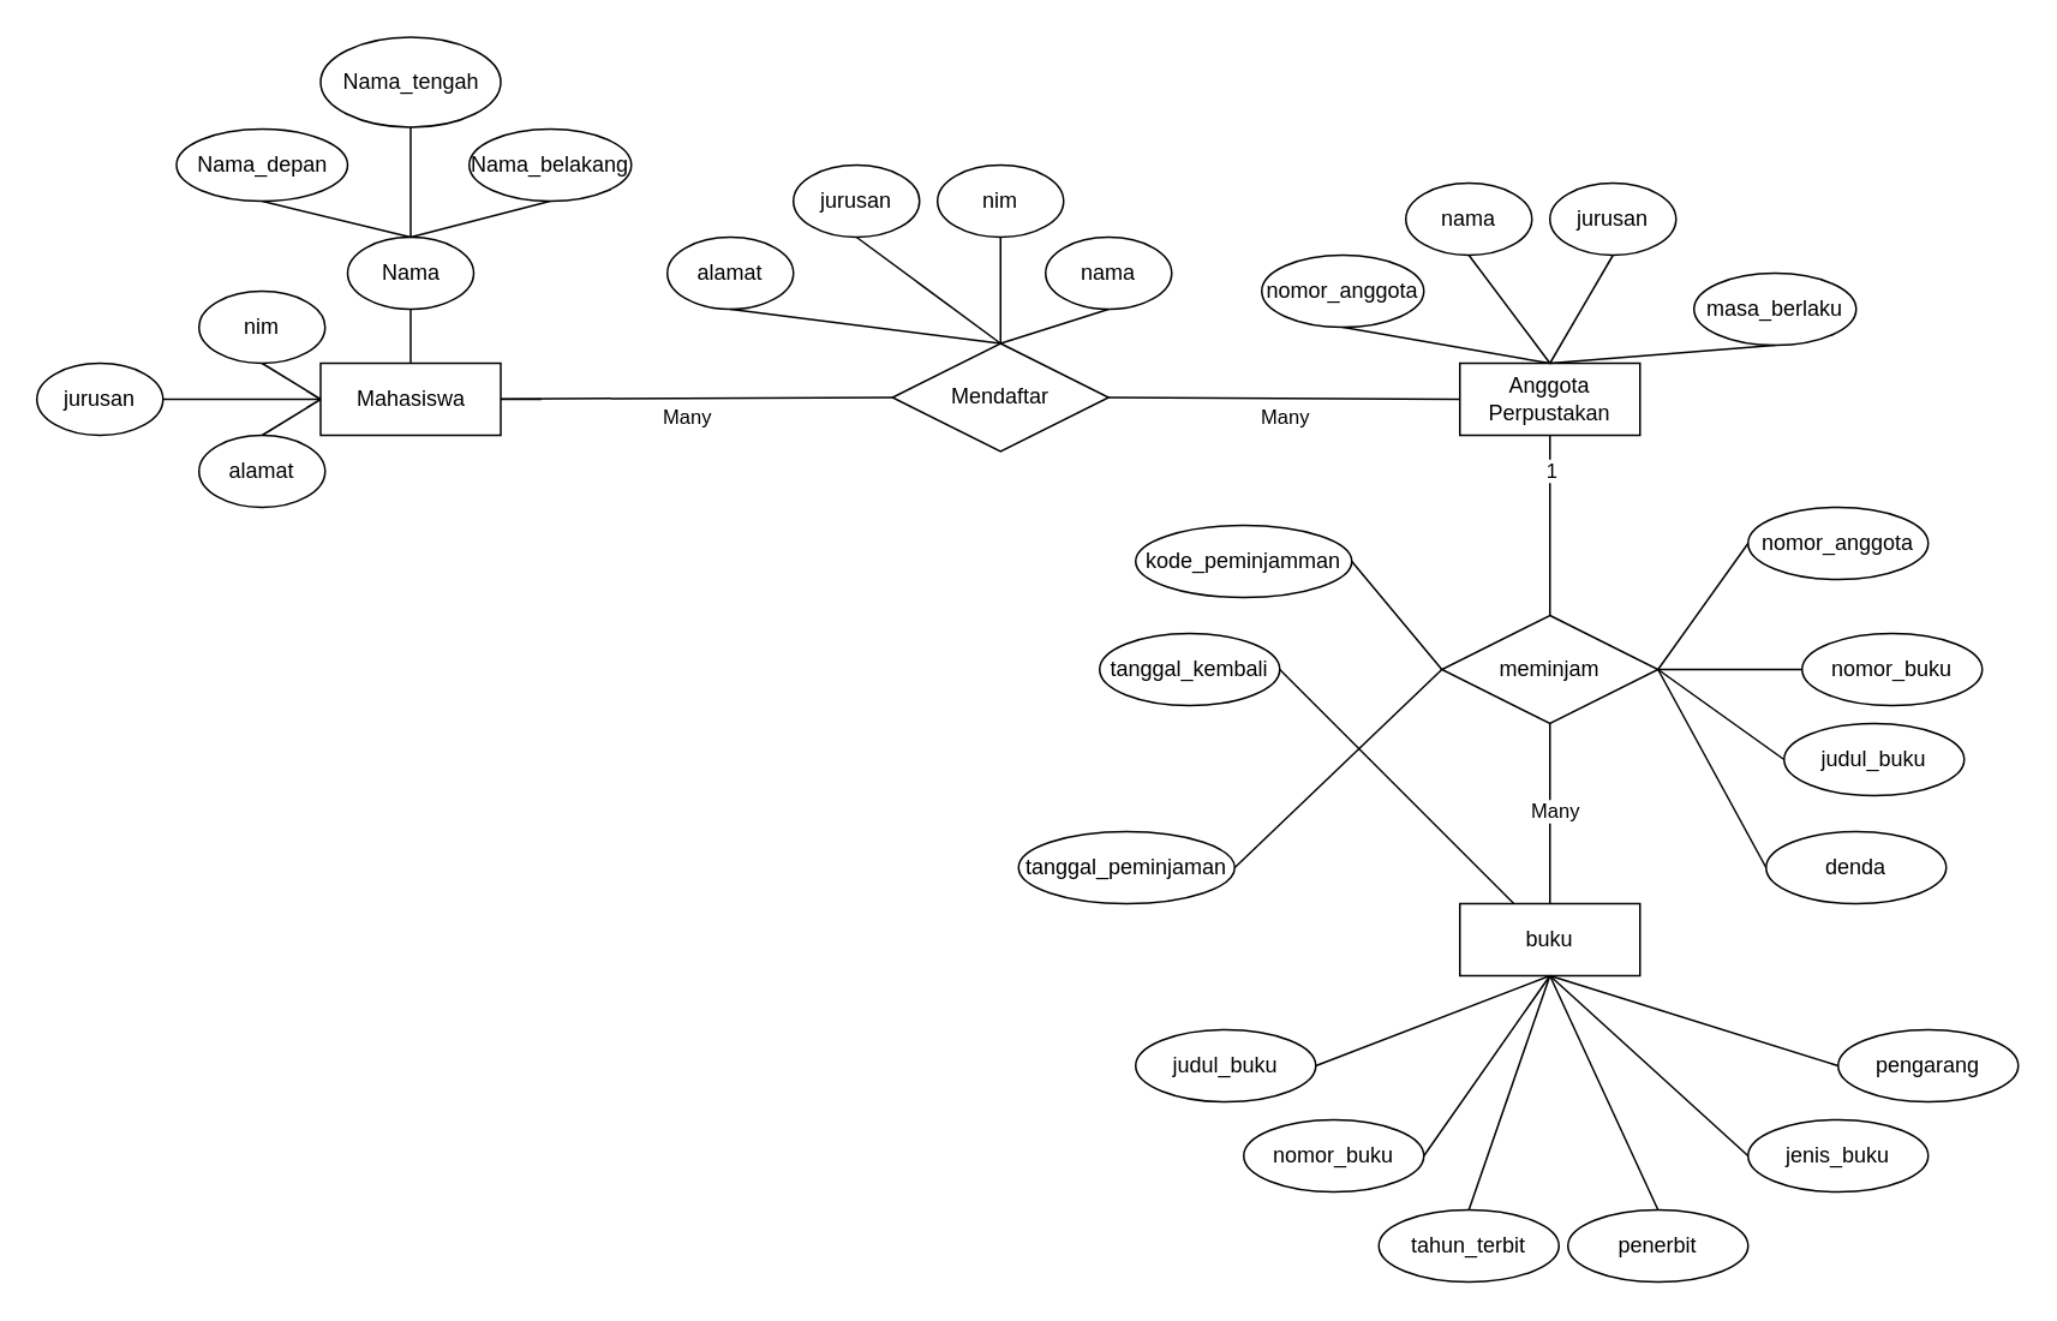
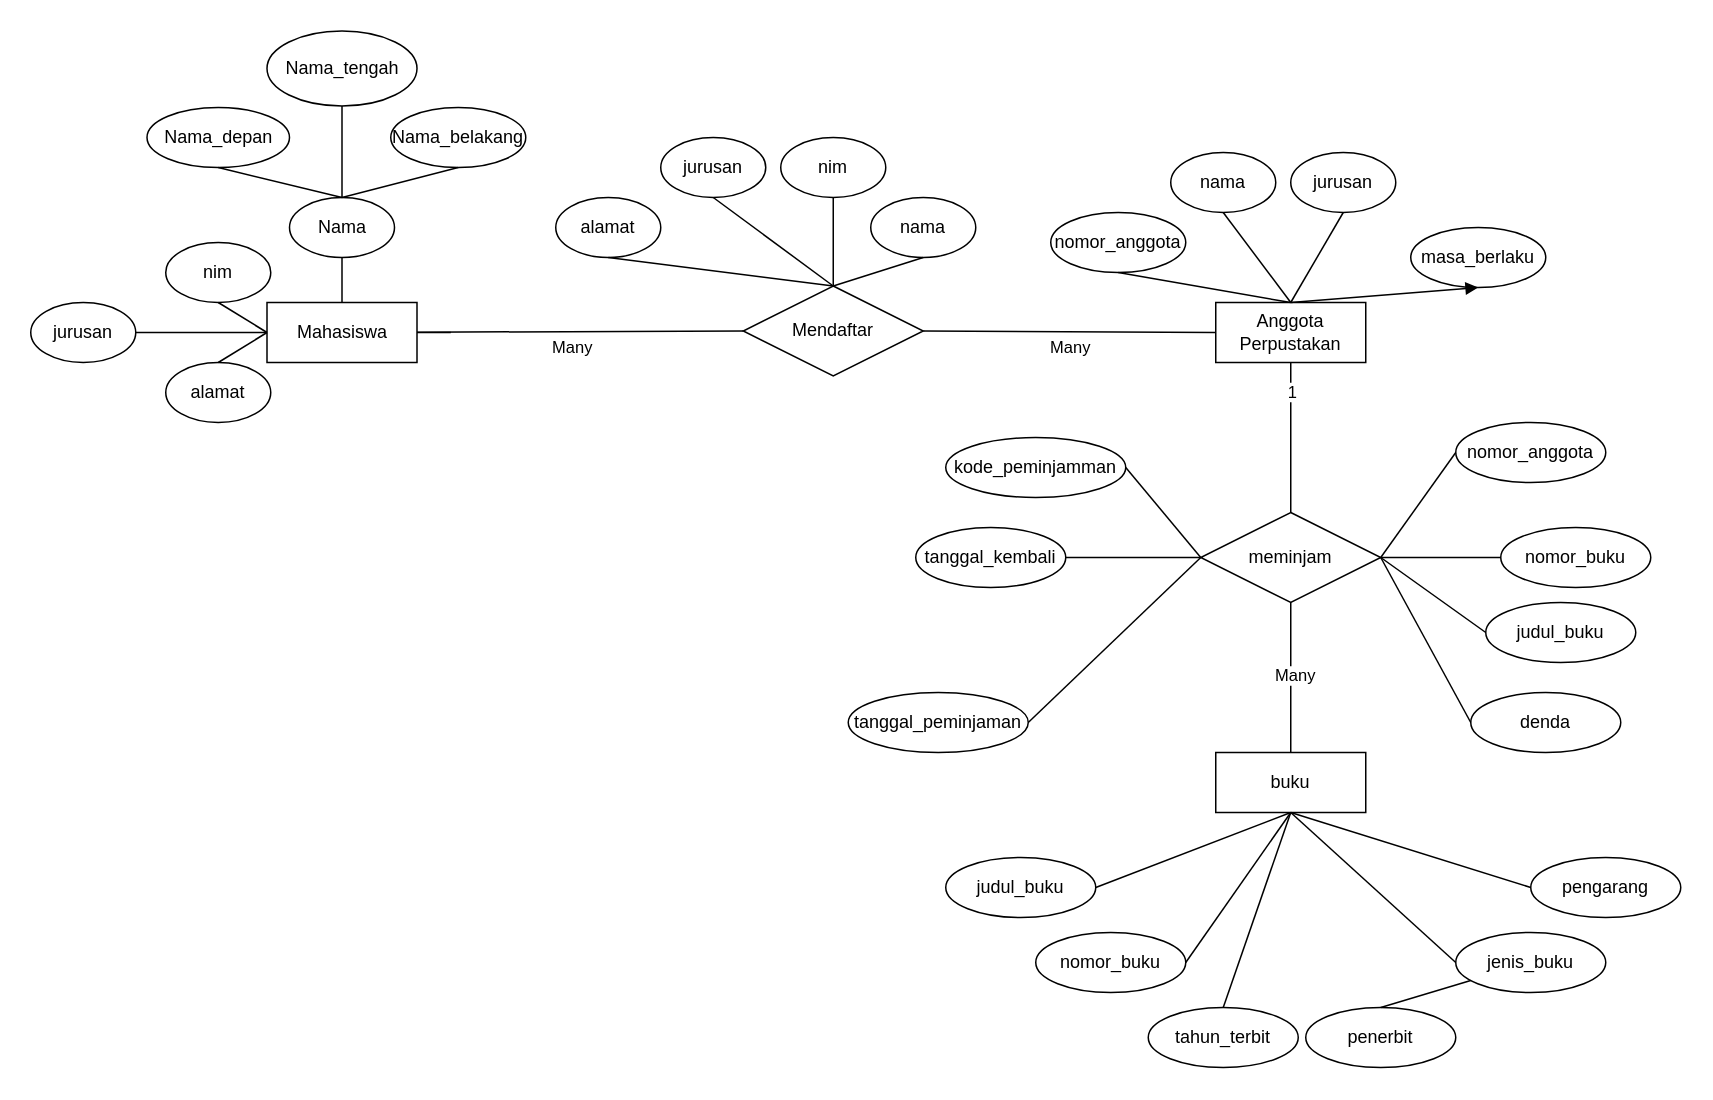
  <mxCell id="0" />
  <mxCell id="1" parent="0" />
  <mxCell id="2" value="" style="endArrow=none;html=1;rounded=0;entryX=0;entryY=0.5;entryDx=0;entryDy=0;" edge="1" parent="1" source="17" target="4"><mxGeometry relative="1" as="geometry"><mxPoint x="300" y="221" as="sourcePoint" /><mxPoint x="429" y="224" as="targetPoint" /></mxGeometry></mxCell>
  <mxCell id="3" value="Many" style="edgeLabel;html=1;align=center;verticalAlign=middle;resizable=0;points=[];" vertex="1" connectable="0" parent="2"><mxGeometry x="-0.054" relative="1" as="geometry"><mxPoint y="10" as="offset" /></mxGeometry></mxCell>
  <mxCell id="4" value="Mendaftar" style="shape=rhombus;perimeter=rhombusPerimeter;whiteSpace=wrap;html=1;align=center;" vertex="1" parent="1"><mxGeometry x="495" y="190" width="120" height="60" as="geometry" /></mxCell>
  <mxCell id="5" value="Anggota Perpustakan" style="whiteSpace=wrap;html=1;align=center;" vertex="1" parent="1"><mxGeometry x="810" y="201" width="100" height="40" as="geometry" /></mxCell>
  <mxCell id="6" value="" style="endArrow=none;html=1;rounded=0;exitX=1;exitY=0.5;exitDx=0;exitDy=0;entryX=0;entryY=0.5;entryDx=0;entryDy=0;" edge="1" parent="1" source="4" target="5"><mxGeometry relative="1" as="geometry"><mxPoint x="630" y="261" as="sourcePoint" /><mxPoint x="620" y="221" as="targetPoint" /></mxGeometry></mxCell>
  <mxCell id="7" value="Many" style="edgeLabel;html=1;align=center;verticalAlign=middle;resizable=0;points=[];" vertex="1" connectable="0" parent="6"><mxGeometry x="-0.018" y="-2" relative="1" as="geometry"><mxPoint x="2" y="8" as="offset" /></mxGeometry></mxCell>
  <mxCell id="8" value="Nama" style="ellipse;whiteSpace=wrap;html=1;align=center;" vertex="1" parent="1"><mxGeometry x="192.5" y="131" width="70" height="40" as="geometry" /></mxCell>
  <mxCell id="9" value="Nama_depan" style="ellipse;whiteSpace=wrap;html=1;align=center;" vertex="1" parent="1"><mxGeometry x="97.5" y="71" width="95" height="40" as="geometry" /></mxCell>
  <mxCell id="10" value="Nama_tengah" style="ellipse;whiteSpace=wrap;html=1;align=center;" vertex="1" parent="1"><mxGeometry x="177.5" y="20" width="100" height="50" as="geometry" /></mxCell>
  <mxCell id="11" value="Nama_belakang" style="ellipse;whiteSpace=wrap;html=1;align=center;" vertex="1" parent="1"><mxGeometry x="260" y="71" width="90" height="40" as="geometry" /></mxCell>
  <mxCell id="12" value="" style="endArrow=none;html=1;rounded=0;exitX=0.5;exitY=1;exitDx=0;exitDy=0;entryX=0.5;entryY=0;entryDx=0;entryDy=0;" edge="1" parent="1" source="9" target="8"><mxGeometry relative="1" as="geometry"><mxPoint x="140" y="161" as="sourcePoint" /><mxPoint x="300" y="161" as="targetPoint" /></mxGeometry></mxCell>
  <mxCell id="13" value="" style="endArrow=none;html=1;rounded=0;exitX=0.5;exitY=1;exitDx=0;exitDy=0;entryX=0.5;entryY=0;entryDx=0;entryDy=0;" edge="1" parent="1" source="10" target="8"><mxGeometry relative="1" as="geometry"><mxPoint x="420" y="121" as="sourcePoint" /><mxPoint x="580" y="121" as="targetPoint" /></mxGeometry></mxCell>
  <mxCell id="14" value="" style="endArrow=none;html=1;rounded=0;exitX=0.5;exitY=0;exitDx=0;exitDy=0;entryX=0.5;entryY=1;entryDx=0;entryDy=0;" edge="1" parent="1" source="8" target="11"><mxGeometry relative="1" as="geometry"><mxPoint x="570" y="121" as="sourcePoint" /><mxPoint x="730" y="121" as="targetPoint" /></mxGeometry></mxCell>
  <mxCell id="15" value="" style="endArrow=none;html=1;rounded=0;exitX=0.5;exitY=1;exitDx=0;exitDy=0;entryX=0.5;entryY=0;entryDx=0;entryDy=0;" edge="1" parent="1" source="8" target="17"><mxGeometry relative="1" as="geometry"><mxPoint x="360" y="91" as="sourcePoint" /><mxPoint x="520" y="91" as="targetPoint" /></mxGeometry></mxCell>
  <mxCell id="16" value="" style="endArrow=none;html=1;rounded=0;entryX=0;entryY=0.5;entryDx=0;entryDy=0;" edge="1" parent="1" target="17"><mxGeometry relative="1" as="geometry"><mxPoint x="300" y="221" as="sourcePoint" /><mxPoint x="450" y="221" as="targetPoint" /></mxGeometry></mxCell>
  <mxCell id="17" value="Mahasiswa" style="whiteSpace=wrap;html=1;align=center;" vertex="1" parent="1"><mxGeometry x="177.5" y="201" width="100" height="40" as="geometry" /></mxCell>
  <mxCell id="18" value="nim" style="ellipse;whiteSpace=wrap;html=1;align=center;" vertex="1" parent="1"><mxGeometry x="110" y="161" width="70" height="40" as="geometry" /></mxCell>
  <mxCell id="19" value="jurusan" style="ellipse;whiteSpace=wrap;html=1;align=center;" vertex="1" parent="1"><mxGeometry x="20" y="201" width="70" height="40" as="geometry" /></mxCell>
  <mxCell id="20" value="alamat" style="ellipse;whiteSpace=wrap;html=1;align=center;" vertex="1" parent="1"><mxGeometry x="110" y="241" width="70" height="40" as="geometry" /></mxCell>
  <mxCell id="21" value="" style="endArrow=none;html=1;rounded=0;exitX=0.5;exitY=1;exitDx=0;exitDy=0;entryX=0;entryY=0.5;entryDx=0;entryDy=0;" edge="1" parent="1" source="18" target="17"><mxGeometry relative="1" as="geometry"><mxPoint x="110" y="341" as="sourcePoint" /><mxPoint x="270" y="341" as="targetPoint" /></mxGeometry></mxCell>
  <mxCell id="22" value="" style="endArrow=none;html=1;rounded=0;exitX=0.5;exitY=0;exitDx=0;exitDy=0;entryX=0;entryY=0.5;entryDx=0;entryDy=0;" edge="1" parent="1" source="20" target="17"><mxGeometry relative="1" as="geometry"><mxPoint x="130" y="371" as="sourcePoint" /><mxPoint x="290" y="371" as="targetPoint" /></mxGeometry></mxCell>
  <mxCell id="23" value="" style="endArrow=none;html=1;rounded=0;exitX=1;exitY=0.5;exitDx=0;exitDy=0;entryX=0;entryY=0.5;entryDx=0;entryDy=0;" edge="1" parent="1" source="19" target="17"><mxGeometry relative="1" as="geometry"><mxPoint x="-20" y="321" as="sourcePoint" /><mxPoint x="140" y="321" as="targetPoint" /></mxGeometry></mxCell>
  <mxCell id="24" value="alamat" style="ellipse;whiteSpace=wrap;html=1;align=center;" vertex="1" parent="1"><mxGeometry x="370" y="131" width="70" height="40" as="geometry" /></mxCell>
  <mxCell id="25" value="jurusan" style="ellipse;whiteSpace=wrap;html=1;align=center;" vertex="1" parent="1"><mxGeometry x="440" y="91" width="70" height="40" as="geometry" /></mxCell>
  <mxCell id="26" value="nim" style="ellipse;whiteSpace=wrap;html=1;align=center;" vertex="1" parent="1"><mxGeometry x="520" y="91" width="70" height="40" as="geometry" /></mxCell>
  <mxCell id="27" value="nama" style="ellipse;whiteSpace=wrap;html=1;align=center;" vertex="1" parent="1"><mxGeometry x="580" y="131" width="70" height="40" as="geometry" /></mxCell>
  <mxCell id="28" value="" style="endArrow=none;html=1;rounded=0;exitX=0.5;exitY=1;exitDx=0;exitDy=0;entryX=0.5;entryY=0;entryDx=0;entryDy=0;" edge="1" parent="1" source="24" target="4"><mxGeometry relative="1" as="geometry"><mxPoint x="310" y="331" as="sourcePoint" /><mxPoint x="470" y="331" as="targetPoint" /></mxGeometry></mxCell>
  <mxCell id="29" value="" style="endArrow=none;html=1;rounded=0;exitX=0.5;exitY=1;exitDx=0;exitDy=0;entryX=0.5;entryY=0;entryDx=0;entryDy=0;" edge="1" parent="1" source="25" target="4"><mxGeometry relative="1" as="geometry"><mxPoint x="330" y="311" as="sourcePoint" /><mxPoint x="490" y="311" as="targetPoint" /></mxGeometry></mxCell>
  <mxCell id="30" value="" style="endArrow=none;html=1;rounded=0;exitX=0.5;exitY=1;exitDx=0;exitDy=0;entryX=0.5;entryY=0;entryDx=0;entryDy=0;" edge="1" parent="1" source="26" target="4"><mxGeometry relative="1" as="geometry"><mxPoint x="380" y="291" as="sourcePoint" /><mxPoint x="540" y="291" as="targetPoint" /></mxGeometry></mxCell>
  <mxCell id="31" value="" style="endArrow=none;html=1;rounded=0;exitX=0.5;exitY=1;exitDx=0;exitDy=0;entryX=0.5;entryY=0;entryDx=0;entryDy=0;" edge="1" parent="1" source="27" target="4"><mxGeometry relative="1" as="geometry"><mxPoint x="540" y="351" as="sourcePoint" /><mxPoint x="700" y="351" as="targetPoint" /></mxGeometry></mxCell>
  <mxCell id="32" value="nama" style="ellipse;whiteSpace=wrap;html=1;align=center;" vertex="1" parent="1"><mxGeometry x="780" y="101" width="70" height="40" as="geometry" /></mxCell>
  <mxCell id="33" value="jurusan" style="ellipse;whiteSpace=wrap;html=1;align=center;" vertex="1" parent="1"><mxGeometry x="860" y="101" width="70" height="40" as="geometry" /></mxCell>
  <mxCell id="34" value="nomor_anggota" style="ellipse;whiteSpace=wrap;html=1;align=center;" vertex="1" parent="1"><mxGeometry x="700" y="141" width="90" height="40" as="geometry" /></mxCell>
  <mxCell id="35" value="masa_berlaku" style="ellipse;whiteSpace=wrap;html=1;align=center;" vertex="1" parent="1"><mxGeometry x="940" y="151" width="90" height="40" as="geometry" /></mxCell>
- <mxCell id="36" value="" style="endArrow=none;html=1;rounded=0;entryX=0.5;entryY=1;entryDx=0;entryDy=0;exitX=0.5;exitY=0;exitDx=0;exitDy=0;" edge="1" parent="1" source="5" target="35"><mxGeometry relative="1" as="geometry"><mxPoint x="570" y="261" as="sourcePoint" /><mxPoint x="730" y="261" as="targetPoint" /></mxGeometry></mxCell>
+ <mxCell id="36" value="" style="endArrow=block;html=1;rounded=0;entryX=0.5;entryY=1;entryDx=0;entryDy=0;exitX=0.5;exitY=0;exitDx=0;exitDy=0;" edge="1" parent="1" source="5" target="35"><mxGeometry relative="1" as="geometry"><mxPoint x="570" y="261" as="sourcePoint" /><mxPoint x="730" y="261" as="targetPoint" /></mxGeometry></mxCell>
  <mxCell id="37" value="" style="endArrow=none;html=1;rounded=0;entryX=0.5;entryY=1;entryDx=0;entryDy=0;exitX=0.5;exitY=0;exitDx=0;exitDy=0;" edge="1" parent="1" source="5" target="33"><mxGeometry relative="1" as="geometry"><mxPoint x="570" y="261" as="sourcePoint" /><mxPoint x="730" y="261" as="targetPoint" /></mxGeometry></mxCell>
  <mxCell id="38" value="" style="endArrow=none;html=1;rounded=0;entryX=0.5;entryY=1;entryDx=0;entryDy=0;exitX=0.5;exitY=0;exitDx=0;exitDy=0;" edge="1" parent="1" source="5" target="32"><mxGeometry relative="1" as="geometry"><mxPoint x="570" y="261" as="sourcePoint" /><mxPoint x="730" y="261" as="targetPoint" /></mxGeometry></mxCell>
  <mxCell id="39" value="" style="endArrow=none;html=1;rounded=0;exitX=0.5;exitY=1;exitDx=0;exitDy=0;entryX=0.5;entryY=0;entryDx=0;entryDy=0;" edge="1" parent="1" source="34" target="5"><mxGeometry relative="1" as="geometry"><mxPoint x="860" y="351" as="sourcePoint" /><mxPoint x="1020" y="351" as="targetPoint" /></mxGeometry></mxCell>
  <mxCell id="40" value="meminjam" style="shape=rhombus;perimeter=rhombusPerimeter;whiteSpace=wrap;html=1;align=center;" vertex="1" parent="1"><mxGeometry x="800" y="341" width="120" height="60" as="geometry" /></mxCell>
  <mxCell id="41" value="" style="endArrow=none;html=1;rounded=0;entryX=0.5;entryY=1;entryDx=0;entryDy=0;exitX=0.5;exitY=0;exitDx=0;exitDy=0;" edge="1" parent="1"><mxGeometry relative="1" as="geometry"><mxPoint x="860" y="341" as="sourcePoint" /><mxPoint x="860" y="241" as="targetPoint" /></mxGeometry></mxCell>
  <mxCell id="42" value="1" style="edgeLabel;html=1;align=center;verticalAlign=middle;resizable=0;points=[];" vertex="1" connectable="0" parent="41"><mxGeometry x="0.629" relative="1" as="geometry"><mxPoint as="offset" /></mxGeometry></mxCell>
  <mxCell id="43" value="kode_peminjamman" style="ellipse;whiteSpace=wrap;html=1;align=center;" vertex="1" parent="1"><mxGeometry x="630" y="291" width="120" height="40" as="geometry" /></mxCell>
  <mxCell id="44" value="tanggal_kembali" style="ellipse;whiteSpace=wrap;html=1;align=center;" vertex="1" parent="1"><mxGeometry x="610" y="351" width="100" height="40" as="geometry" /></mxCell>
  <mxCell id="45" value="tanggal_peminjaman" style="ellipse;whiteSpace=wrap;html=1;align=center;" vertex="1" parent="1"><mxGeometry x="565" y="461" width="120" height="40" as="geometry" /></mxCell>
  <mxCell id="46" value="nomor_buku" style="ellipse;whiteSpace=wrap;html=1;align=center;" vertex="1" parent="1"><mxGeometry x="1000" y="351" width="100" height="40" as="geometry" /></mxCell>
  <mxCell id="47" value="nomor_anggota" style="ellipse;whiteSpace=wrap;html=1;align=center;" vertex="1" parent="1"><mxGeometry x="970" y="281" width="100" height="40" as="geometry" /></mxCell>
  <mxCell id="48" value="judul_buku" style="ellipse;whiteSpace=wrap;html=1;align=center;" vertex="1" parent="1"><mxGeometry x="990" y="401" width="100" height="40" as="geometry" /></mxCell>
  <mxCell id="49" value="denda" style="ellipse;whiteSpace=wrap;html=1;align=center;" vertex="1" parent="1"><mxGeometry x="980" y="461" width="100" height="40" as="geometry" /></mxCell>
  <mxCell id="50" value="" style="endArrow=none;html=1;rounded=0;entryX=1;entryY=0.5;entryDx=0;entryDy=0;exitX=0;exitY=0.5;exitDx=0;exitDy=0;" edge="1" parent="1" source="49" target="40"><mxGeometry relative="1" as="geometry"><mxPoint x="490" y="301" as="sourcePoint" /><mxPoint x="650" y="301" as="targetPoint" /></mxGeometry></mxCell>
  <mxCell id="51" value="" style="endArrow=none;html=1;rounded=0;entryX=1;entryY=0.5;entryDx=0;entryDy=0;exitX=0;exitY=0.5;exitDx=0;exitDy=0;" edge="1" parent="1" source="48" target="40"><mxGeometry relative="1" as="geometry"><mxPoint x="500" y="311" as="sourcePoint" /><mxPoint x="660" y="311" as="targetPoint" /></mxGeometry></mxCell>
  <mxCell id="52" value="" style="endArrow=none;html=1;rounded=0;entryX=1;entryY=0.5;entryDx=0;entryDy=0;exitX=0;exitY=0.5;exitDx=0;exitDy=0;" edge="1" parent="1" source="46" target="40"><mxGeometry relative="1" as="geometry"><mxPoint x="510" y="321" as="sourcePoint" /><mxPoint x="670" y="321" as="targetPoint" /></mxGeometry></mxCell>
  <mxCell id="53" value="" style="endArrow=none;html=1;rounded=0;entryX=1;entryY=0.5;entryDx=0;entryDy=0;exitX=0;exitY=0.5;exitDx=0;exitDy=0;" edge="1" parent="1" source="47" target="40"><mxGeometry relative="1" as="geometry"><mxPoint x="520" y="331" as="sourcePoint" /><mxPoint x="680" y="331" as="targetPoint" /></mxGeometry></mxCell>
  <mxCell id="54" value="" style="endArrow=none;html=1;rounded=0;entryX=1;entryY=0.5;entryDx=0;entryDy=0;exitX=0;exitY=0.5;exitDx=0;exitDy=0;" edge="1" parent="1" source="40" target="45"><mxGeometry relative="1" as="geometry"><mxPoint x="530" y="341" as="sourcePoint" /><mxPoint x="690" y="341" as="targetPoint" /></mxGeometry></mxCell>
- <mxCell id="55" value="" style="endArrow=none;html=1;rounded=0;exitX=1;exitY=0.5;exitDx=0;exitDy=0;" edge="1" parent="1" source="44" target="57"><mxGeometry relative="1" as="geometry"><mxPoint x="540" y="351" as="sourcePoint" /><mxPoint x="700" y="351" as="targetPoint" /></mxGeometry></mxCell>
+ <mxCell id="55" value="" style="endArrow=none;html=1;rounded=0;entryX=0;entryY=0.5;entryDx=0;entryDy=0;exitX=1;exitY=0.5;exitDx=0;exitDy=0;" edge="1" parent="1" source="44" target="40"><mxGeometry relative="1" as="geometry"><mxPoint x="540" y="351" as="sourcePoint" /><mxPoint x="700" y="351" as="targetPoint" /></mxGeometry></mxCell>
  <mxCell id="56" value="" style="endArrow=none;html=1;rounded=0;entryX=1;entryY=0.5;entryDx=0;entryDy=0;exitX=0;exitY=0.5;exitDx=0;exitDy=0;" edge="1" parent="1" source="40" target="43"><mxGeometry relative="1" as="geometry"><mxPoint x="550" y="361" as="sourcePoint" /><mxPoint x="710" y="361" as="targetPoint" /></mxGeometry></mxCell>
  <mxCell id="57" value="buku" style="whiteSpace=wrap;html=1;align=center;" vertex="1" parent="1"><mxGeometry x="810" y="501" width="100" height="40" as="geometry" /></mxCell>
  <mxCell id="58" value="judul_buku" style="ellipse;whiteSpace=wrap;html=1;align=center;" vertex="1" parent="1"><mxGeometry x="630" y="571" width="100" height="40" as="geometry" /></mxCell>
  <mxCell id="59" value="penerbit" style="ellipse;whiteSpace=wrap;html=1;align=center;" vertex="1" parent="1"><mxGeometry x="870" y="671" width="100" height="40" as="geometry" /></mxCell>
  <mxCell id="60" value="pengarang" style="ellipse;whiteSpace=wrap;html=1;align=center;" vertex="1" parent="1"><mxGeometry x="1020" y="571" width="100" height="40" as="geometry" /></mxCell>
  <mxCell id="61" value="tahun_terbit" style="ellipse;whiteSpace=wrap;html=1;align=center;" vertex="1" parent="1"><mxGeometry x="765" y="671" width="100" height="40" as="geometry" /></mxCell>
  <mxCell id="62" value="nomor_buku" style="ellipse;whiteSpace=wrap;html=1;align=center;" vertex="1" parent="1"><mxGeometry x="690" y="621" width="100" height="40" as="geometry" /></mxCell>
  <mxCell id="63" value="jenis_buku" style="ellipse;whiteSpace=wrap;html=1;align=center;" vertex="1" parent="1"><mxGeometry x="970" y="621" width="100" height="40" as="geometry" /></mxCell>
  <mxCell id="64" value="" style="endArrow=none;html=1;rounded=0;entryX=0.5;entryY=1;entryDx=0;entryDy=0;exitX=1;exitY=0.5;exitDx=0;exitDy=0;" edge="1" parent="1" source="58" target="57"><mxGeometry relative="1" as="geometry"><mxPoint x="420" y="641" as="sourcePoint" /><mxPoint x="580" y="641" as="targetPoint" /></mxGeometry></mxCell>
  <mxCell id="65" value="" style="endArrow=none;html=1;rounded=0;entryX=0.5;entryY=1;entryDx=0;entryDy=0;exitX=1;exitY=0.5;exitDx=0;exitDy=0;" edge="1" parent="1" source="62" target="57"><mxGeometry relative="1" as="geometry"><mxPoint x="430" y="651" as="sourcePoint" /><mxPoint x="590" y="651" as="targetPoint" /></mxGeometry></mxCell>
  <mxCell id="66" value="" style="endArrow=none;html=1;rounded=0;entryX=0.5;entryY=1;entryDx=0;entryDy=0;exitX=0.5;exitY=0;exitDx=0;exitDy=0;" edge="1" parent="1" source="61" target="57"><mxGeometry relative="1" as="geometry"><mxPoint x="440" y="661" as="sourcePoint" /><mxPoint x="600" y="661" as="targetPoint" /></mxGeometry></mxCell>
- <mxCell id="67" value="" style="endArrow=none;html=1;rounded=0;entryX=0.5;entryY=1;entryDx=0;entryDy=0;exitX=0.5;exitY=0;exitDx=0;exitDy=0;" edge="1" parent="1" source="59" target="57"><mxGeometry relative="1" as="geometry"><mxPoint x="450" y="671" as="sourcePoint" /><mxPoint x="610" y="671" as="targetPoint" /></mxGeometry></mxCell>
+ <mxCell id="67" value="" style="endArrow=none;html=1;rounded=0;exitX=0.5;exitY=0;exitDx=0;exitDy=0;" edge="1" parent="1" source="59" target="63"><mxGeometry relative="1" as="geometry"><mxPoint x="450" y="671" as="sourcePoint" /><mxPoint x="610" y="671" as="targetPoint" /></mxGeometry></mxCell>
  <mxCell id="68" value="" style="endArrow=none;html=1;rounded=0;entryX=0.5;entryY=1;entryDx=0;entryDy=0;exitX=0;exitY=0.5;exitDx=0;exitDy=0;" edge="1" parent="1" source="63" target="57"><mxGeometry relative="1" as="geometry"><mxPoint x="460" y="681" as="sourcePoint" /><mxPoint x="620" y="681" as="targetPoint" /></mxGeometry></mxCell>
  <mxCell id="69" value="" style="endArrow=none;html=1;rounded=0;entryX=0.5;entryY=1;entryDx=0;entryDy=0;exitX=0;exitY=0.5;exitDx=0;exitDy=0;" edge="1" parent="1" source="60" target="57"><mxGeometry relative="1" as="geometry"><mxPoint x="470" y="691" as="sourcePoint" /><mxPoint x="630" y="691" as="targetPoint" /></mxGeometry></mxCell>
  <mxCell id="70" value="" style="endArrow=none;html=1;rounded=0;entryX=0.5;entryY=1;entryDx=0;entryDy=0;exitX=0.5;exitY=0;exitDx=0;exitDy=0;" edge="1" parent="1" source="57" target="40"><mxGeometry relative="1" as="geometry"><mxPoint x="730" y="581" as="sourcePoint" /><mxPoint x="890" y="581" as="targetPoint" /></mxGeometry></mxCell>
  <mxCell id="71" value="Many" style="edgeLabel;html=1;align=center;verticalAlign=middle;resizable=0;points=[];" vertex="1" connectable="0" parent="70"><mxGeometry x="0.04" y="-2" relative="1" as="geometry"><mxPoint as="offset" /></mxGeometry></mxCell>
